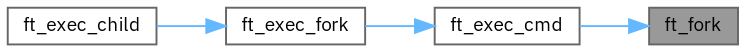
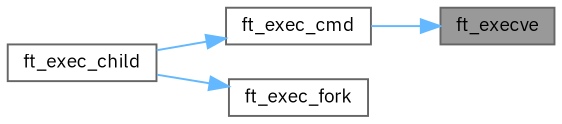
  digraph {
    fontname="IBM Plex Sans"
    rankdir=RL
    node [color=grey40 fillcolor=white fontname="IBM Plex Sans" fontsize=10 shape=box style=filled]
    edge [color=steelblue1 dir=back fontname="IBM Plex Sans" fontsize=10 labelfontname=Helvetica labelfontsize=10 style=solid]
-   n1 [color=gray40 fillcolor=grey60 fontcolor=black height=0.2 label=ft_fork width=0.4]
+   n1 [color=gray40 fillcolor=grey60 fontcolor=black height=0.2 label=ft_execve width=0.4]
    n2 [height=0.2 label=ft_exec_cmd width=0.4]
    n3 [height=0.2 label=ft_exec_child width=0.4]
    n4 [height=0.2 label=ft_exec_fork width=0.4]
    n1 -> n2
-   n2 -> n4
+   n2 -> n3
    n4 -> n3
  }
